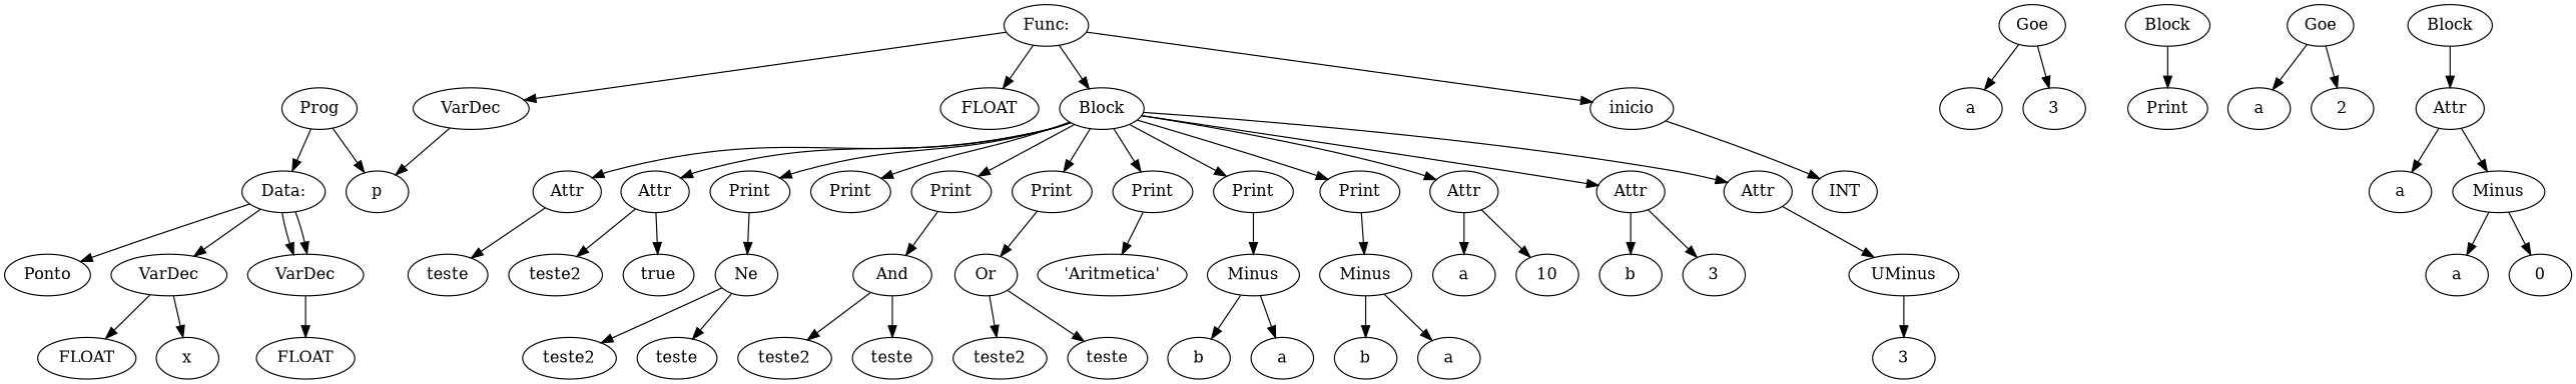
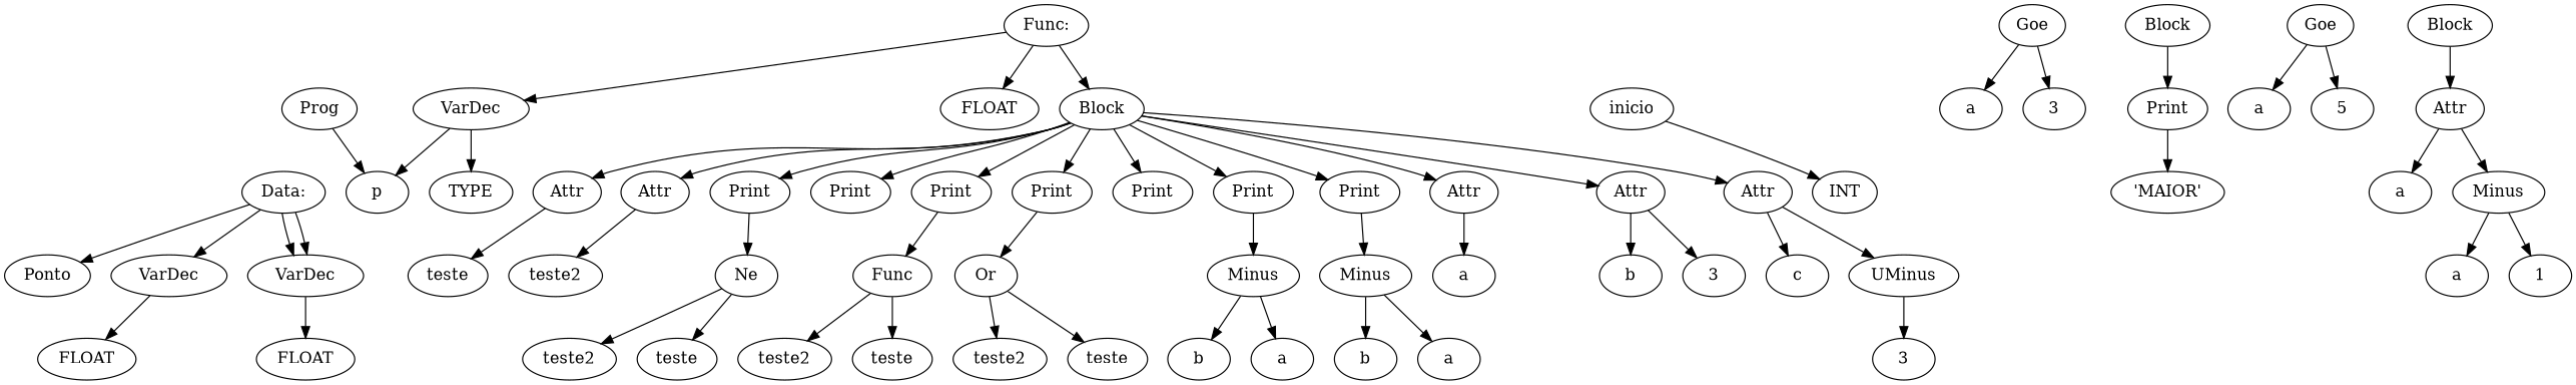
  digraph {
    n1 [label=Prog]
    n2 [label="Data:"]
    n3 [label=p]
    n4 [label=Ponto]
    n5 [label=" VarDec "]
    n6 [label=" VarDec "]
    n7 [label="Func:"]
    n8 [label=inicio]
    n9 [label=" VarDec "]
    n10 [label=FLOAT]
    n11 [label=Block]
    n12 [label=FLOAT]
-   n13 [label=x]
    n14 [label=FLOAT]
    n15 [label=INT]
+   n16 [label=TYPE]
    n17 [label=Attr]
    n18 [label=Attr]
    n19 [label=Attr]
    n20 [label=Attr]
    n21 [label=Attr]
    n22 [label=Print]
    n23 [label=Print]
    n24 [label=Print]
    n25 [label=Print]
    n26 [label=Print]
    n27 [label=Print]
    n28 [label=Print]
    n29 [label=a]
-   n30 [label=10]
    n31 [label=b]
    n32 [label=3]
+   n33 [label=c]
    n34 [label=UMinus]
    n35 [label=teste]
    n36 [label=teste2]
-   n37 [label=true]
    n38 [label=Ne]
-   n39 [label=And]
+   n39 [label=Func]
    n40 [label=Or]
-   n41 [label="\'Aritmetica\'"]
    n42 [label=Minus]
    n43 [label=Minus]
    n44 [label=3]
    n45 [label=a]
    n46 [label=3]
    n47 [label=Goe]
    n48 [label=Block]
    n49 [label=Print]
+   n50 [label="\'MAIOR\'"]
    n51 [label=a]
-   n52 [label=2]
+   n52 [label=5]
    n53 [label=Goe]
    n54 [label=Block]
    n55 [label=Attr]
    n56 [label=a]
    n57 [label=Minus]
    n58 [label=a]
-   n59 [label=0]
+   n59 [label=1]
    n60 [label=teste]
    n61 [label=teste2]
    n62 [label=teste]
    n63 [label=teste2]
    n64 [label=teste]
    n65 [label=teste2]
    n66 [label=a]
    n67 [label=b]
    n68 [label=a]
    n69 [label=b]
-   n1 -> n2
    n1 -> n3
    n2 -> n4
    n2 -> n5
    n2 -> n6
    n2 -> n6
    n5 -> n12
-   n5 -> n13
    n6 -> n14
-   n7 -> n8
    n7 -> n9
    n7 -> n10
    n7 -> n11
    n8 -> n15
    n9 -> n3
+   n9 -> n16
    n11 -> n17
    n11 -> n18
    n11 -> n19
    n11 -> n20
    n11 -> n21
    n11 -> n22
    n11 -> n23
    n11 -> n24
    n11 -> n25
    n11 -> n26
    n11 -> n27
    n11 -> n28
    n17 -> n29
-   n17 -> n30
    n18 -> n31
    n18 -> n32
+   n19 -> n33
    n19 -> n34
    n20 -> n35
    n21 -> n36
-   n21 -> n37
    n22 -> n38
    n24 -> n39
    n25 -> n40
-   n26 -> n41
    n27 -> n42
    n28 -> n43
    n34 -> n44
    n38 -> n60
    n38 -> n61
    n39 -> n62
    n39 -> n63
    n40 -> n64
    n40 -> n65
    n42 -> n66
    n42 -> n67
    n43 -> n68
    n43 -> n69
    n47 -> n45
    n47 -> n46
    n48 -> n49
+   n49 -> n50
    n53 -> n51
    n53 -> n52
    n54 -> n55
    n55 -> n56
    n55 -> n57
    n57 -> n58
    n57 -> n59
  }
